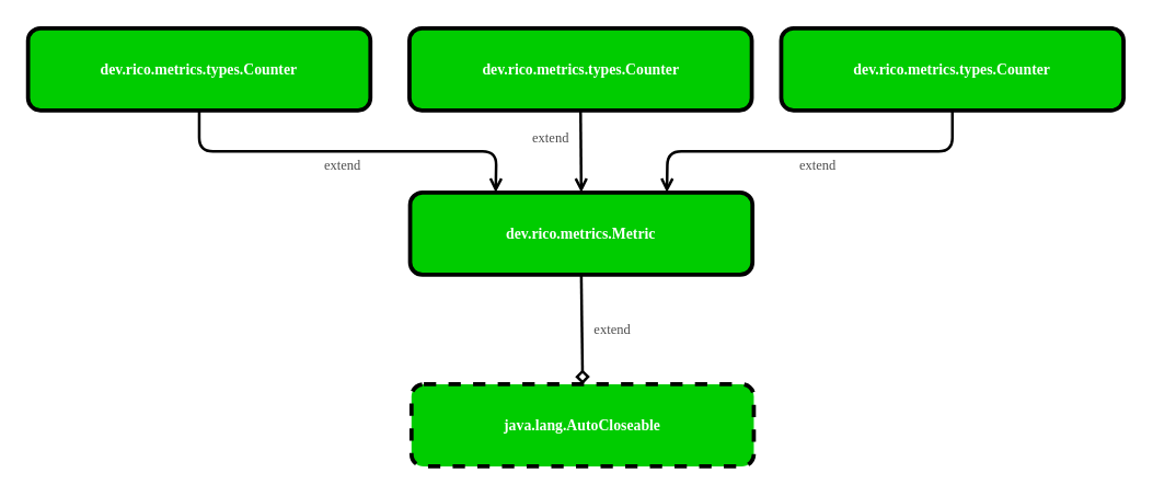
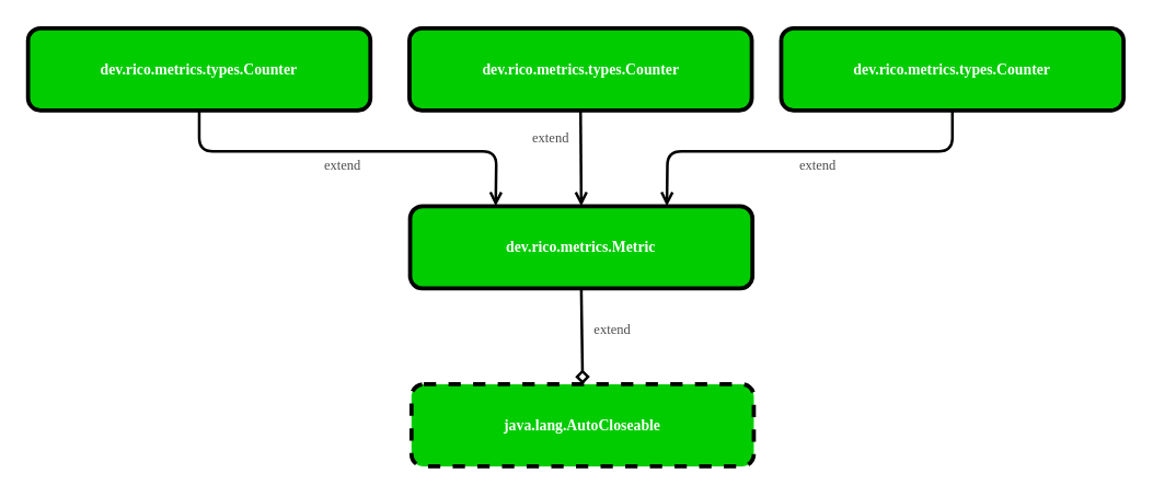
  <mxCell id="0" />
  <mxCell id="1" parent="0" />
  <mxCell id="2" value="" style="endArrow=diamond;html=1;endFill=0;strokeWidth=2;exitX=0.5;exitY=1;exitDx=0;exitDy=0;entryX=0.5;entryY=0;entryDx=0;entryDy=0;" edge="1" parent="1" source="6" target="7"><mxGeometry width="50" height="50" relative="1" as="geometry"><mxPoint x="620" y="290" as="sourcePoint" /><mxPoint x="630" y="360" as="targetPoint" /></mxGeometry></mxCell>
  <mxCell id="3" value="&lt;font style=&quot;font-size: 11px;&quot;&gt;&lt;span style=&quot;font-size: 11px;&quot;&gt;dev.rico.metrics.types.Counter&lt;/span&gt;&lt;/font&gt;" style="rounded=1;whiteSpace=wrap;html=1;strokeWidth=3;fillColor=#00CC00;fontFamily=Source Code Pro;FType=g;fontStyle=1;fontSize=11;gradientColor=none;fontColor=#FFFFFF;" vertex="1" parent="1"><mxGeometry x="20" y="20" width="250" height="60" as="geometry" /></mxCell>
  <mxCell id="4" value="&lt;font style=&quot;font-size: 11px;&quot;&gt;&lt;span style=&quot;font-size: 11px;&quot;&gt;dev.rico.metrics.types.Counter&lt;/span&gt;&lt;/font&gt;" style="rounded=1;whiteSpace=wrap;html=1;strokeWidth=3;fillColor=#00CC00;fontFamily=Source Code Pro;FType=g;fontStyle=1;fontSize=11;gradientColor=none;fontColor=#FFFFFF;" vertex="1" parent="1"><mxGeometry x="298.5" y="20" width="250" height="60" as="geometry" /></mxCell>
  <mxCell id="5" value="&lt;font style=&quot;font-size: 11px;&quot;&gt;&lt;span style=&quot;font-size: 11px;&quot;&gt;dev.rico.metrics.types.Counter&lt;/span&gt;&lt;/font&gt;" style="rounded=1;whiteSpace=wrap;html=1;strokeWidth=3;fillColor=#00CC00;fontFamily=Source Code Pro;FType=g;fontStyle=1;fontSize=11;gradientColor=none;fontColor=#FFFFFF;" vertex="1" parent="1"><mxGeometry x="570" y="20" width="250" height="60" as="geometry" /></mxCell>
- <mxCell id="6" value="&lt;font&gt;&lt;span&gt;dev.rico.metrics.Metric&lt;/span&gt;&lt;/font&gt;" style="rounded=1;whiteSpace=wrap;html=1;strokeWidth=3;fillColor=#00CC00;fontFamily=Source Code Pro;FType=g;fontStyle=1;fontSize=11;gradientColor=none;fontColor=#FFFFFF;" vertex="1" parent="1"><mxGeometry x="299" y="140" width="250" height="60" as="geometry" /></mxCell>
+ <mxCell id="6" value="&lt;font&gt;&lt;span&gt;dev.rico.metrics.Metric&lt;/span&gt;&lt;/font&gt;" style="rounded=1;whiteSpace=wrap;html=1;strokeWidth=3;fillColor=#00CC00;fontFamily=Source Code Pro;FType=g;fontStyle=1;fontSize=11;gradientColor=none;fontColor=#FFFFFF;" vertex="1" parent="1"><mxGeometry x="299" y="150" width="250" height="60" as="geometry" /></mxCell>
  <mxCell id="7" value="&lt;font&gt;&lt;span&gt;java.lang.AutoCloseable&lt;/span&gt;&lt;/font&gt;" style="rounded=1;whiteSpace=wrap;html=1;strokeWidth=3;fillColor=#00CC00;fontFamily=Source Code Pro;FType=g;fontStyle=1;fontSize=11;gradientColor=none;fontColor=#FFFFFF;dashed=1;" vertex="1" parent="1"><mxGeometry x="300" y="280" width="250" height="60" as="geometry" /></mxCell>
  <mxCell id="8" value="extend" style="text;html=1;strokeColor=none;fillColor=none;align=center;verticalAlign=middle;whiteSpace=wrap;rounded=0;fontFamily=Source Code Pro;fontSize=10;fontColor=#4D4D4D;" vertex="1" parent="1"><mxGeometry x="427" y="230" width="40" height="20" as="geometry" /></mxCell>
  <mxCell id="9" value="" style="endArrow=open;html=1;endFill=0;strokeWidth=2;exitX=0.5;exitY=1;exitDx=0;exitDy=0;entryX=0.25;entryY=0;entryDx=0;entryDy=0;" edge="1" parent="1" source="3" target="6"><mxGeometry width="50" height="50" relative="1" as="geometry"><mxPoint x="434" y="220" as="sourcePoint" /><mxPoint x="435" y="290" as="targetPoint" /><Array as="points"><mxPoint x="145" y="110" /><mxPoint x="362" y="110" /></Array></mxGeometry></mxCell>
  <mxCell id="10" value="" style="endArrow=open;html=1;endFill=0;strokeWidth=2;exitX=0.5;exitY=1;exitDx=0;exitDy=0;entryX=0.5;entryY=0;entryDx=0;entryDy=0;" edge="1" parent="1" source="4" target="6"><mxGeometry width="50" height="50" relative="1" as="geometry"><mxPoint x="155" y="90" as="sourcePoint" /><mxPoint x="371.5" y="160" as="targetPoint" /></mxGeometry></mxCell>
  <mxCell id="11" value="" style="endArrow=open;html=1;endFill=0;strokeWidth=2;exitX=0.5;exitY=1;exitDx=0;exitDy=0;entryX=0.75;entryY=0;entryDx=0;entryDy=0;" edge="1" parent="1" source="5" target="6"><mxGeometry width="50" height="50" relative="1" as="geometry"><mxPoint x="433.5" y="90" as="sourcePoint" /><mxPoint x="434" y="160" as="targetPoint" /><Array as="points"><mxPoint x="695" y="110" /><mxPoint x="487" y="110" /></Array></mxGeometry></mxCell>
  <mxCell id="12" value="extend" style="text;html=1;strokeColor=none;fillColor=none;align=center;verticalAlign=middle;whiteSpace=wrap;rounded=0;fontFamily=Source Code Pro;fontSize=10;fontColor=#4D4D4D;" vertex="1" parent="1"><mxGeometry x="577" y="110" width="40" height="20" as="geometry" /></mxCell>
  <mxCell id="13" value="extend" style="text;html=1;strokeColor=none;fillColor=none;align=center;verticalAlign=middle;whiteSpace=wrap;rounded=0;fontFamily=Source Code Pro;fontSize=10;fontColor=#4D4D4D;" vertex="1" parent="1"><mxGeometry x="230" y="110" width="40" height="20" as="geometry" /></mxCell>
  <mxCell id="14" value="extend" style="text;html=1;strokeColor=none;fillColor=none;align=center;verticalAlign=middle;whiteSpace=wrap;rounded=0;fontFamily=Source Code Pro;fontSize=10;fontColor=#4D4D4D;" vertex="1" parent="1"><mxGeometry x="382" y="90" width="40" height="20" as="geometry" /></mxCell>
